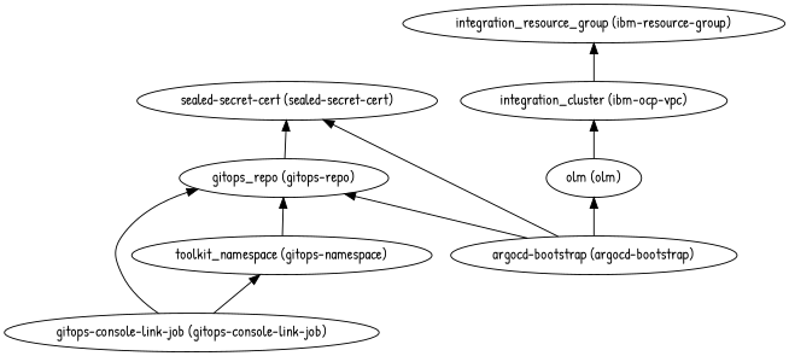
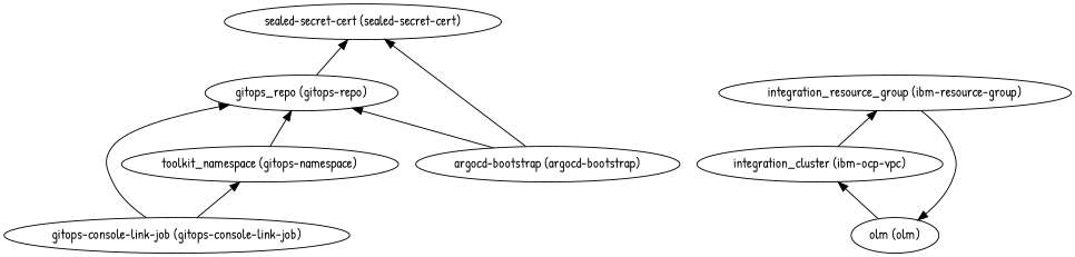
  digraph {
    fontname="Patrick Hand"
    rankdir=BT
    node [fontname="Patrick Hand"]
    edge [fontname="Patrick Hand"]
    "gitops_repo (gitops-repo)"
    "sealed-secret-cert (sealed-secret-cert)"
    "argocd-bootstrap (argocd-bootstrap)"
    "olm (olm)"
    "integration_cluster (ibm-ocp-vpc)"
    "integration_resource_group (ibm-resource-group)"
    "toolkit_namespace (gitops-namespace)"
    "gitops-console-link-job (gitops-console-link-job)"
    "gitops_repo (gitops-repo)" -> "sealed-secret-cert (sealed-secret-cert)"
    "argocd-bootstrap (argocd-bootstrap)" -> "gitops_repo (gitops-repo)"
    "argocd-bootstrap (argocd-bootstrap)" -> "sealed-secret-cert (sealed-secret-cert)"
-   "argocd-bootstrap (argocd-bootstrap)" -> "olm (olm)"
+   "integration_resource_group (ibm-resource-group)" -> "olm (olm)"
    "olm (olm)" -> "integration_cluster (ibm-ocp-vpc)"
    "integration_cluster (ibm-ocp-vpc)" -> "integration_resource_group (ibm-resource-group)"
    "toolkit_namespace (gitops-namespace)" -> "gitops_repo (gitops-repo)"
    "gitops-console-link-job (gitops-console-link-job)" -> "gitops_repo (gitops-repo)"
    "gitops-console-link-job (gitops-console-link-job)" -> "toolkit_namespace (gitops-namespace)"
  }
